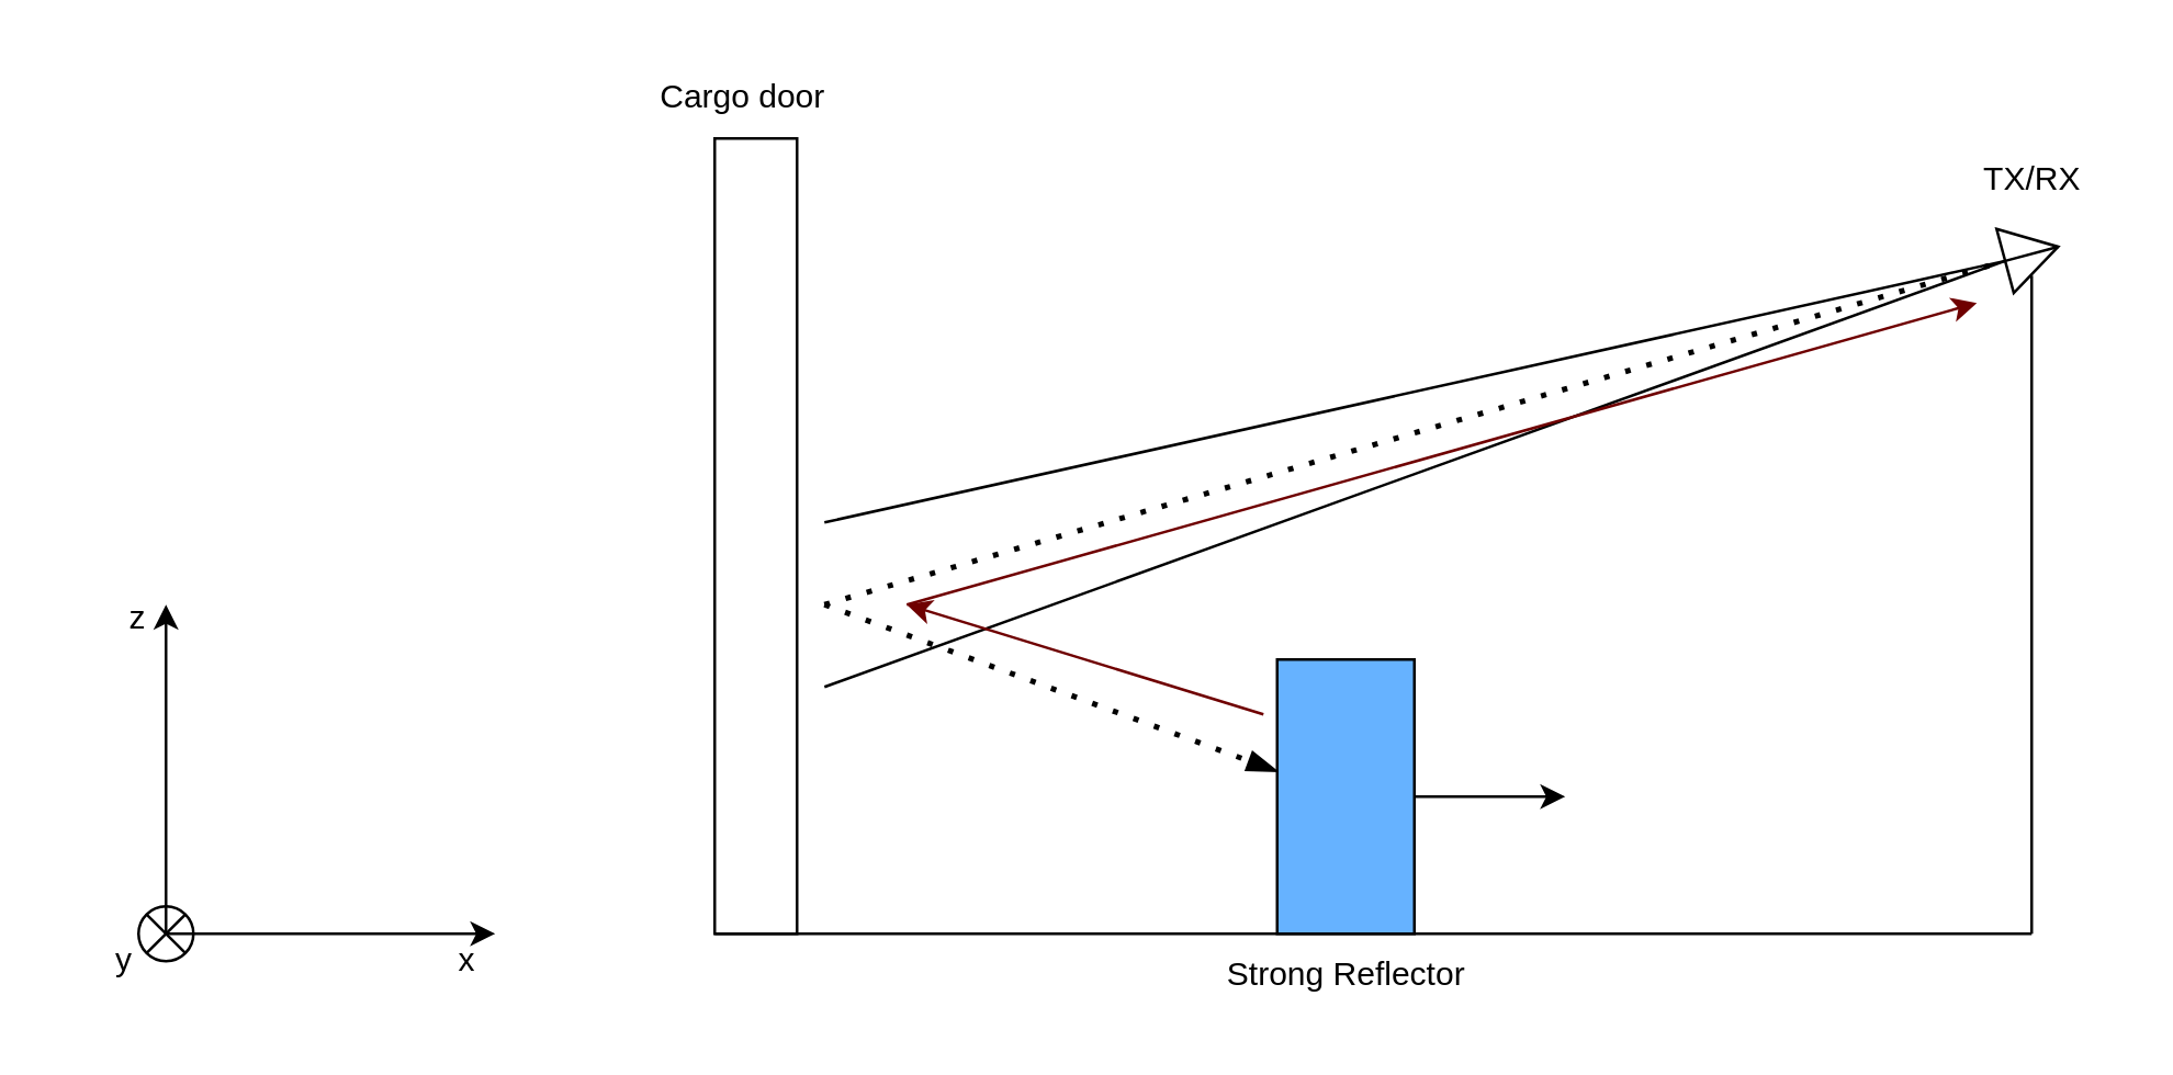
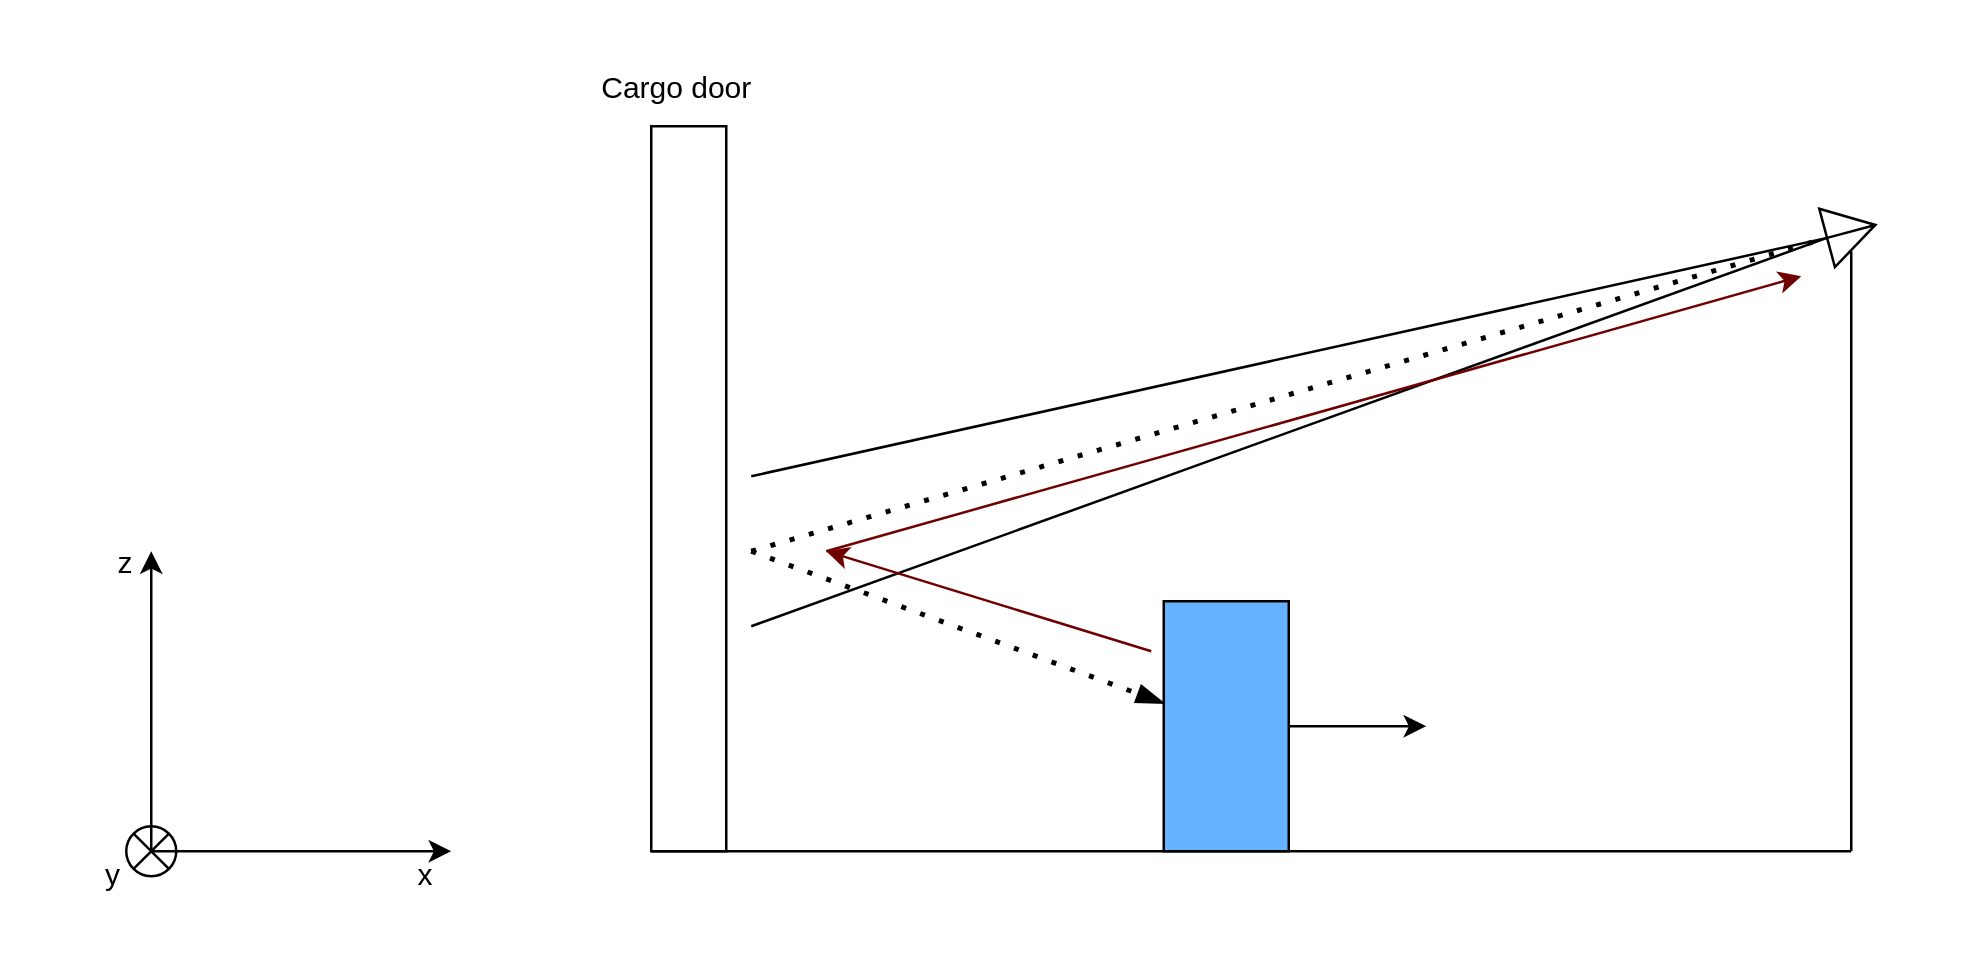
  <mxCell id="0" />
  <mxCell id="1" parent="0" />
  <mxCell id="2" value="" style="endArrow=none;html=1;rounded=0;" parent="1" edge="1"><mxGeometry width="50" height="50" relative="1" as="geometry"><mxPoint x="260" y="340" as="sourcePoint" /><mxPoint x="740" y="340" as="targetPoint" /></mxGeometry></mxCell>
  <mxCell id="3" value="" style="endArrow=classic;html=1;rounded=0;" parent="1" edge="1"><mxGeometry width="50" height="50" relative="1" as="geometry"><mxPoint x="60" y="340" as="sourcePoint" /><mxPoint x="180" y="340" as="targetPoint" /></mxGeometry></mxCell>
  <mxCell id="4" value="" style="endArrow=classic;html=1;rounded=0;" parent="1" edge="1"><mxGeometry width="50" height="50" relative="1" as="geometry"><mxPoint x="60" y="340" as="sourcePoint" /><mxPoint x="60" y="220" as="targetPoint" /></mxGeometry></mxCell>
  <mxCell id="5" value="" style="ellipse;whiteSpace=wrap;html=1;aspect=fixed;fillColor=none;connectable=1;allowArrows=0;" parent="1" vertex="1"><mxGeometry x="50" y="330" width="20" height="20" as="geometry" /></mxCell>
  <mxCell id="6" value="" style="endArrow=none;html=1;rounded=0;exitX=1;exitY=1;exitDx=0;exitDy=0;entryX=0;entryY=0;entryDx=0;entryDy=0;" parent="1" source="5" target="5" edge="1"><mxGeometry width="50" height="50" relative="1" as="geometry"><mxPoint x="110" y="360" as="sourcePoint" /><mxPoint x="50" y="330" as="targetPoint" /></mxGeometry></mxCell>
  <mxCell id="7" value="" style="endArrow=none;html=1;rounded=0;exitX=0;exitY=1;exitDx=0;exitDy=0;entryX=1;entryY=0;entryDx=0;entryDy=0;" parent="1" source="5" target="5" edge="1"><mxGeometry width="50" height="50" relative="1" as="geometry"><mxPoint x="67" y="347" as="sourcePoint" /><mxPoint x="53" y="333" as="targetPoint" /></mxGeometry></mxCell>
  <mxCell id="8" value="x" style="text;strokeColor=none;align=center;fillColor=none;html=1;verticalAlign=middle;whiteSpace=wrap;rounded=0;" parent="1" vertex="1"><mxGeometry x="140" y="340" width="60" height="20" as="geometry" /></mxCell>
  <mxCell id="9" value="z" style="text;strokeColor=none;align=center;fillColor=none;html=1;verticalAlign=middle;whiteSpace=wrap;rounded=0;" parent="1" vertex="1"><mxGeometry y="210" width="60" height="30" as="geometry" x="20" /></mxCell>
  <mxCell id="10" value="y" style="text;strokeColor=none;align=center;fillColor=none;html=1;verticalAlign=middle;whiteSpace=wrap;rounded=0;" parent="1" vertex="1"><mxGeometry y="340" width="50" height="20" as="geometry" x="20" /></mxCell>
  <mxCell id="11" value="" style="rounded=0;whiteSpace=wrap;html=1;" parent="1" vertex="1"><mxGeometry x="260" y="50" width="30" height="290" as="geometry" /></mxCell>
  <mxCell id="12" value="Cargo door" style="text;html=1;align=center;verticalAlign=middle;resizable=0;points=[];autosize=1;strokeColor=none;fillColor=none;" parent="1" vertex="1"><mxGeometry x="230" y="20" width="80" height="30" as="geometry" /></mxCell>
  <mxCell id="13" value="" style="endArrow=none;html=1;rounded=0;" parent="1" edge="1"><mxGeometry width="50" height="50" relative="1" as="geometry"><mxPoint x="740" y="340" as="sourcePoint" /><mxPoint x="740" y="100" as="targetPoint" /></mxGeometry></mxCell>
  <mxCell id="14" value="" style="triangle;whiteSpace=wrap;html=1;rotation=-15;" parent="1" vertex="1"><mxGeometry x="730" y="80" width="20" height="24.15" as="geometry" /></mxCell>
  <mxCell id="15" value="" style="endArrow=none;html=1;rounded=0;entryX=0;entryY=0.5;entryDx=0;entryDy=0;exitX=1;exitY=0.5;exitDx=0;exitDy=0;" parent="1" source="14" target="14" edge="1"><mxGeometry width="50" height="50" relative="1" as="geometry"><mxPoint x="550" y="180" as="sourcePoint" /><mxPoint x="720" y="100" as="targetPoint" /></mxGeometry></mxCell>
  <mxCell id="16" value="" style="endArrow=none;dashed=1;html=1;dashPattern=1 3;strokeWidth=2;rounded=0;entryX=0;entryY=0.5;entryDx=0;entryDy=0;" edge="1" parent="1" target="14"><mxGeometry width="50" height="50" relative="1" as="geometry"><mxPoint x="300" y="220" as="sourcePoint" /><mxPoint x="450" y="180" as="targetPoint" /></mxGeometry></mxCell>
  <mxCell id="17" value="" style="endArrow=none;html=1;rounded=0;entryX=0;entryY=0.5;entryDx=0;entryDy=0;" edge="1" parent="1" target="14"><mxGeometry width="50" height="50" relative="1" as="geometry"><mxPoint x="300" y="250" as="sourcePoint" /><mxPoint x="450" y="180" as="targetPoint" /></mxGeometry></mxCell>
  <mxCell id="18" value="" style="endArrow=none;html=1;rounded=0;entryX=0;entryY=0.5;entryDx=0;entryDy=0;" edge="1" parent="1" target="14"><mxGeometry width="50" height="50" relative="1" as="geometry"><mxPoint x="300" y="190" as="sourcePoint" /><mxPoint x="740" y="105" as="targetPoint" /></mxGeometry></mxCell>
  <mxCell id="19" value="" style="endArrow=classic;html=1;rounded=0;" edge="1" parent="1" source="25"><mxGeometry width="50" height="50" relative="1" as="geometry"><mxPoint x="510" y="300" as="sourcePoint" /><mxPoint x="570" y="290" as="targetPoint" /></mxGeometry></mxCell>
- <mxCell id="20" value="TX/RX" style="text;html=1;align=center;verticalAlign=middle;resizable=0;points=[];autosize=1;strokeColor=none;fillColor=none;" vertex="1" parent="1"><mxGeometry x="710" y="50" width="60" height="30" as="geometry" /></mxCell>
  <mxCell id="21" value="" style="endArrow=classic;html=1;rounded=0;fillColor=#a20025;strokeColor=#6F0000;" edge="1" parent="1"><mxGeometry width="50" height="50" relative="1" as="geometry"><mxPoint x="460" y="260" as="sourcePoint" /><mxPoint x="330" y="220" as="targetPoint" /></mxGeometry></mxCell>
  <mxCell id="22" value="" style="endArrow=classic;html=1;rounded=0;fillColor=#a20025;strokeColor=#6F0000;" edge="1" parent="1"><mxGeometry width="50" height="50" relative="1" as="geometry"><mxPoint x="330" y="220" as="sourcePoint" /><mxPoint x="720" y="110" as="targetPoint" /></mxGeometry></mxCell>
  <mxCell id="23" value="" style="endArrow=blockThin;dashed=1;html=1;dashPattern=1 3;strokeWidth=2;rounded=0;strokeColor=default;endFill=1;" edge="1" parent="1" target="25"><mxGeometry width="50" height="50" relative="1" as="geometry"><mxPoint x="300" y="220" as="sourcePoint" /><mxPoint x="460" y="270" as="targetPoint" /></mxGeometry></mxCell>
  <mxCell id="24" value="" style="endArrow=classic;html=1;rounded=0;" edge="1" parent="1" target="25"><mxGeometry width="50" height="50" relative="1" as="geometry"><mxPoint x="510" y="300" as="sourcePoint" /><mxPoint x="570" y="300" as="targetPoint" /></mxGeometry></mxCell>
  <mxCell id="25" value="" style="rounded=0;whiteSpace=wrap;html=1;rotation=-90;fillColor=#66B2FF;" vertex="1" parent="1"><mxGeometry x="440" y="265" width="100" height="50" as="geometry" /></mxCell>
- <mxCell id="26" value="Strong Reflector" style="text;html=1;align=center;verticalAlign=middle;resizable=0;points=[];autosize=1;strokeColor=none;fillColor=none;" vertex="1" parent="1"><mxGeometry x="435" y="340" width="110" height="30" as="geometry" /></mxCell>
